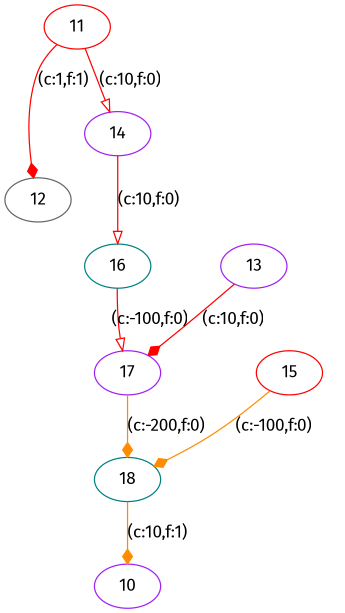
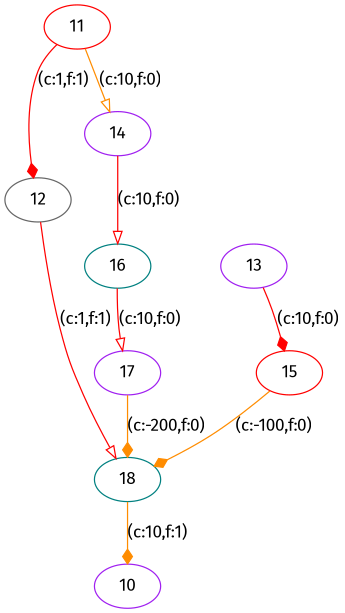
  digraph {
    fontname="Fira Sans"
    node [color=purple fontname="Fira Sans"]
    edge [arrowhead=diamond color=red fontname="Fira Sans"]
    11 [color=red]
    12 [color=gray40]
    14
    18 [color=teal]
    15 [color=red]
    13
    16 [color=teal]
    n8 [label=10]
    17
    11 -> 12 [label="(c:1,f:1)"]
-   11 -> 14 [arrowhead=onormal label="(c:10,f:0)"]
+   11 -> 14 [arrowhead=onormal color=darkorange label="(c:10,f:0)"]
+   12 -> 18 [arrowhead=onormal label="(c:1,f:1)"]
    14 -> 16 [arrowhead=onormal label="(c:10,f:0)"]
    18 -> n8 [color=darkorange label="(c:10,f:1)"]
    15 -> 18 [color=darkorange label="(c:-100,f:0)"]
-   13 -> 17 [label="(c:10,f:0)"]
-   16 -> 17 [arrowhead=onormal label="(c:-100,f:0)"]
+   13 -> 15 [label="(c:10,f:0)"]
+   16 -> 17 [arrowhead=onormal label="(c:10,f:0)"]
    17 -> 18 [color=darkorange label="(c:-200,f:0)"]
  }
